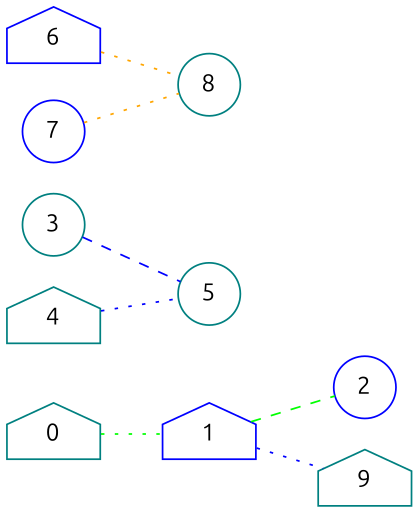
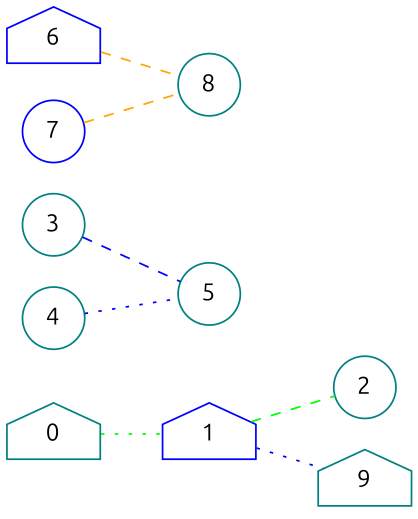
  graph {
    fontname=Ubuntu
    rankdir=LR
    node [color=teal fontname=Ubuntu shape=circle]
    edge [color=blue fontname=Ubuntu style=dotted]
    0 [shape=house]
    1 [color=blue shape=house]
-   2 [color=blue]
+   2
    9 [shape=house]
    3
    5
-   4 [shape=house]
+   4
    6 [color=blue shape=house]
    8
    7 [color=blue]
    0 -- 1 [color=green]
    1 -- 2 [color=green style=dashed]
    1 -- 9
    3 -- 5 [style=dashed]
    4 -- 5
-   6 -- 8 [color=orange]
-   7 -- 8 [color=orange]
+   6 -- 8 [color=orange style=dashed]
+   7 -- 8 [color=orange style=dashed]
  }
